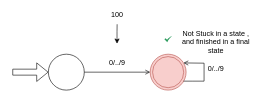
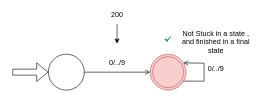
  <mxCell id="0" />
  <mxCell id="1" parent="0" />
  <mxCell id="2" value="" style="ellipse;shape=doubleEllipse;html=1;dashed=0;whiteSpace=wrap;aspect=fixed;fillColor=#f8cecc;strokeColor=#b85450;" vertex="1" parent="1"><mxGeometry x="250" y="90" width="60" height="60" as="geometry" /></mxCell>
  <mxCell id="3" value="" style="ellipse;whiteSpace=wrap;html=1;aspect=fixed;fillColor=none;" vertex="1" parent="1"><mxGeometry x="80" y="90" width="60" height="60" as="geometry" /></mxCell>
  <mxCell id="4" value="" style="endArrow=classic;html=1;rounded=0;bendable=0;shape=flexArrow;entryX=0;entryY=0.5;entryDx=0;entryDy=0;" edge="1" parent="1" target="3"><mxGeometry width="50" height="50" relative="1" as="geometry"><mxPoint x="20" y="120" as="sourcePoint" /><mxPoint x="60" y="90" as="targetPoint" /></mxGeometry></mxCell>
  <mxCell id="5" value="" style="endArrow=open;html=1;rounded=0;bendable=0;exitX=1;exitY=0.5;exitDx=0;exitDy=0;entryX=0;entryY=0.5;entryDx=0;entryDy=0;endFill=0;" edge="1" parent="1" source="3" target="2"><mxGeometry width="50" height="50" relative="1" as="geometry"><mxPoint x="180" y="170" as="sourcePoint" /><mxPoint x="230" y="120" as="targetPoint" /></mxGeometry></mxCell>
  <mxCell id="6" value="" style="endArrow=open;html=1;rounded=0;endFill=0;exitX=0.928;exitY=0.75;exitDx=0;exitDy=0;exitPerimeter=0;entryX=0.926;entryY=0.243;entryDx=0;entryDy=0;entryPerimeter=0;" edge="1" parent="1" source="2" target="2"><mxGeometry width="50" height="50" relative="1" as="geometry"><mxPoint x="310" y="135" as="sourcePoint" /><mxPoint x="310" y="105" as="targetPoint" /><Array as="points"><mxPoint x="320" y="135" /><mxPoint x="340" y="135" /><mxPoint x="340" y="115" /><mxPoint x="340" y="105" /></Array></mxGeometry></mxCell>
  <mxCell id="7" value="0/../9" style="text;html=1;align=center;verticalAlign=middle;whiteSpace=wrap;rounded=0;" vertex="1" parent="1"><mxGeometry x="180" y="100" width="30" height="10" as="geometry" /></mxCell>
  <mxCell id="8" value="0/../9" style="text;html=1;align=center;verticalAlign=middle;whiteSpace=wrap;rounded=0;" vertex="1" parent="1"><mxGeometry x="345" y="110" width="30" height="10" as="geometry" /></mxCell>
- <mxCell id="9" value="100" style="text;html=1;align=center;verticalAlign=middle;whiteSpace=wrap;rounded=0;" vertex="1" parent="1"><mxGeometry x="180" y="20" width="30" height="10" as="geometry" /></mxCell>
+ <mxCell id="9" value="200" style="text;html=1;align=center;verticalAlign=middle;whiteSpace=wrap;rounded=0;" vertex="1" parent="1"><mxGeometry x="180" y="20" width="30" height="10" as="geometry" /></mxCell>
  <mxCell id="10" value="" style="endArrow=classic;html=1;rounded=0;endFill=1;exitX=0.5;exitY=1;exitDx=0;exitDy=0;entryX=0.5;entryY=1;entryDx=0;entryDy=0;bendable=0;" edge="1" parent="1"><mxGeometry width="50" height="50" relative="1" as="geometry"><mxPoint x="194.84" y="40" as="sourcePoint" /><mxPoint x="194.66" y="72.5" as="targetPoint" /><Array as="points"><mxPoint x="194.66" y="52.5" /></Array></mxGeometry></mxCell>
  <mxCell id="11" value="" style="sketch=0;html=1;aspect=fixed;strokeColor=none;shadow=0;align=center;fillColor=#2D9C5E;verticalAlign=top;labelPosition=center;verticalLabelPosition=bottom;shape=mxgraph.gcp2.check" vertex="1" parent="1"><mxGeometry x="273.75" y="60" width="12.5" height="10" as="geometry" /></mxCell>
  <mxCell id="12" value="Not Stuck in a state ,&lt;div&gt;and finished in a final state&lt;/div&gt;" style="text;html=1;align=center;verticalAlign=middle;whiteSpace=wrap;rounded=0;" vertex="1" parent="1"><mxGeometry x="295" y="50" width="130" height="40" as="geometry" /></mxCell>
